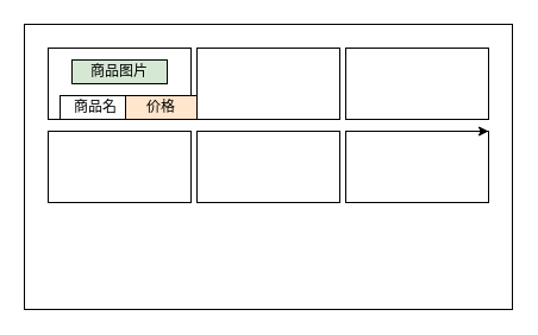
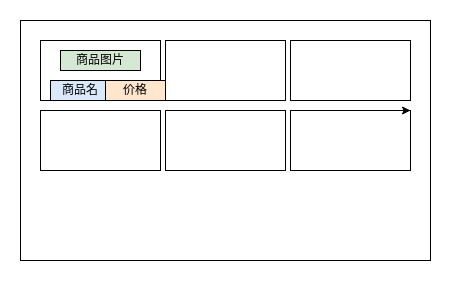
  <mxCell id="0" />
  <mxCell id="1" parent="0" />
  <mxCell id="2" value="" style="whiteSpace=wrap;html=1;" vertex="1" parent="1"><mxGeometry x="20" y="20" width="410" height="240" as="geometry" /></mxCell>
  <mxCell id="3" value="" style="whiteSpace=wrap;html=1;" vertex="1" parent="1"><mxGeometry x="40" y="40" width="120" height="60" as="geometry" /></mxCell>
  <mxCell id="4" value="" style="whiteSpace=wrap;html=1;" vertex="1" parent="1"><mxGeometry x="165" y="40" width="120" height="60" as="geometry" /></mxCell>
  <mxCell id="5" value="" style="whiteSpace=wrap;html=1;" vertex="1" parent="1"><mxGeometry x="290" y="40" width="120" height="60" as="geometry" /></mxCell>
  <mxCell id="6" value="" style="whiteSpace=wrap;html=1;" vertex="1" parent="1"><mxGeometry x="40" y="110" width="120" height="60" as="geometry" /></mxCell>
  <mxCell id="7" value="" style="whiteSpace=wrap;html=1;" vertex="1" parent="1"><mxGeometry x="165" y="110" width="120" height="60" as="geometry" /></mxCell>
  <mxCell id="8" value="" style="whiteSpace=wrap;html=1;" vertex="1" parent="1"><mxGeometry x="290" y="110" width="120" height="60" as="geometry" /></mxCell>
  <mxCell id="9" style="edgeStyle=none;html=1;exitX=0.5;exitY=0;exitDx=0;exitDy=0;entryX=1;entryY=0;entryDx=0;entryDy=0;" edge="1" parent="1" source="8" target="8"><mxGeometry relative="1" as="geometry" /></mxCell>
  <mxCell id="10" value="商品图片" style="whiteSpace=wrap;html=1;fillColor=#d5e8d4;" vertex="1" parent="1"><mxGeometry x="60" y="50" width="80" height="20" as="geometry" /></mxCell>
- <mxCell id="11" value="商品名" style="whiteSpace=wrap;html=1;" vertex="1" parent="1"><mxGeometry x="50" y="80" width="60" height="20" as="geometry" /></mxCell>
+ <mxCell id="11" value="商品名" style="whiteSpace=wrap;html=1;fillColor=#dae8fc;" vertex="1" parent="1"><mxGeometry x="50" y="80" width="60" height="20" as="geometry" /></mxCell>
  <mxCell id="12" value="价格" style="whiteSpace=wrap;html=1;fillColor=#ffe6cc;" vertex="1" parent="1"><mxGeometry x="105" y="80" width="60" height="20" as="geometry" /></mxCell>
